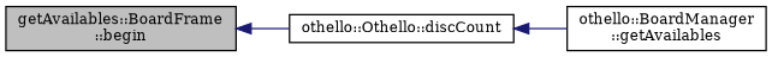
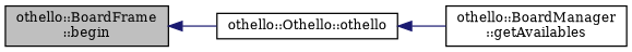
  digraph {
    fontname="DejaVu Serif"
    rankdir=LR
    node [color=black fillcolor=white fontname="DejaVu Serif" fontsize=10 shape=record style=filled]
    edge [color=midnightblue dir=back fontname="DejaVu Serif" fontsize=10 labelfontname=Helvetica labelfontsize=10 style=solid]
-   n1 [fillcolor=grey75 fontcolor=black height=0.2 label="getAvailables::BoardFrame\l::begin" width=0.4]
-   n2 [height=0.2 label="othello::Othello::discCount" width=0.4]
+   n1 [fillcolor=grey75 fontcolor=black height=0.2 label="othello::BoardFrame\l::begin" width=0.4]
+   n2 [height=0.2 label="othello::Othello::othello" width=0.4]
    n3 [height=0.2 label="othello::BoardManager\l::getAvailables" width=0.4]
    n1 -> n2
    n2 -> n3
  }
